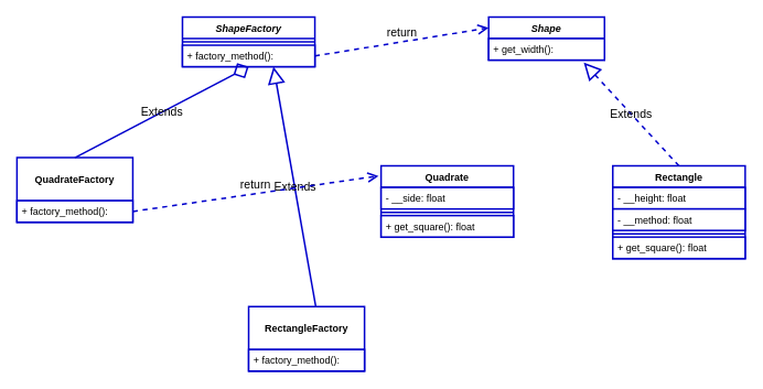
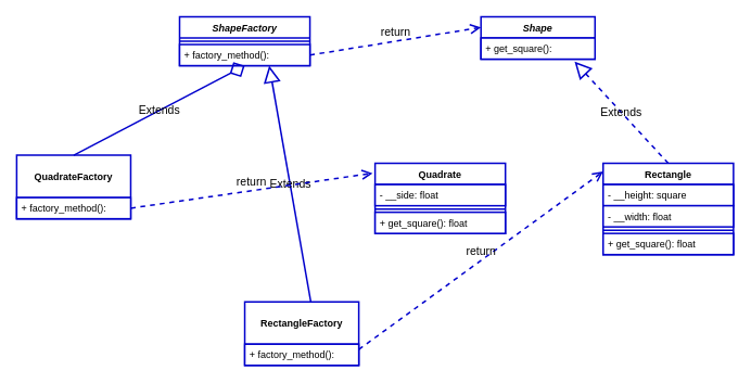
  <mxCell id="0" />
  <mxCell id="1" parent="0" />
  <mxCell id="2" value="ShapeFactory" style="swimlane;fontStyle=3;align=center;verticalAlign=top;childLayout=stackLayout;horizontal=1;startSize=26;horizontalStack=0;resizeParent=1;resizeParentMax=0;resizeLast=0;collapsible=1;marginBottom=0;fillColor=#FFFFFF;fontColor=#000000;strokeColor=#0000CC;strokeWidth=2;" parent="1" vertex="1"><mxGeometry x="220" y="20" width="160" height="60" as="geometry" /></mxCell>
  <mxCell id="3" value="" style="line;strokeWidth=2;align=left;verticalAlign=middle;spacingTop=-1;spacingLeft=3;spacingRight=3;rotatable=0;labelPosition=right;points=[];portConstraint=eastwest;fillColor=#FFFFFF;fontColor=#000000;strokeColor=#0000CC;" parent="2" vertex="1"><mxGeometry y="26" width="160" height="8" as="geometry" /></mxCell>
  <mxCell id="4" value="+ factory_method(): " style="text;align=left;verticalAlign=top;spacingLeft=4;spacingRight=4;overflow=hidden;rotatable=0;points=[[0,0.5],[1,0.5]];portConstraint=eastwest;fillColor=#FFFFFF;fontColor=#000000;strokeColor=#0000CC;strokeWidth=2;" parent="2" vertex="1"><mxGeometry y="34" width="160" height="26" as="geometry" /></mxCell>
  <mxCell id="5" value="Shape" style="swimlane;fontStyle=3;childLayout=stackLayout;horizontal=1;startSize=26;horizontalStack=0;resizeParent=1;resizeParentMax=0;resizeLast=0;collapsible=1;marginBottom=0;strokeColor=#0000CC;strokeWidth=2;fontColor=#000000;fillColor=#FFFFFF;" parent="1" vertex="1"><mxGeometry x="590" y="20" width="140" height="52" as="geometry" /></mxCell>
- <mxCell id="6" value="+ get_width(): " style="text;align=left;verticalAlign=top;spacingLeft=4;spacingRight=4;overflow=hidden;rotatable=0;points=[[0,0.5],[1,0.5]];portConstraint=eastwest;fontColor=#000000;fillColor=#FFFFFF;strokeColor=#0000CC;strokeWidth=2;" parent="5" vertex="1"><mxGeometry y="26" width="140" height="26" as="geometry" /></mxCell>
+ <mxCell id="6" value="+ get_square(): " style="text;align=left;verticalAlign=top;spacingLeft=4;spacingRight=4;overflow=hidden;rotatable=0;points=[[0,0.5],[1,0.5]];portConstraint=eastwest;fontColor=#000000;fillColor=#FFFFFF;strokeColor=#0000CC;strokeWidth=2;" parent="5" vertex="1"><mxGeometry y="26" width="140" height="26" as="geometry" /></mxCell>
  <mxCell id="7" value="return" style="html=1;verticalAlign=bottom;endArrow=open;dashed=1;endSize=9;exitX=1;exitY=0.5;exitDx=0;exitDy=0;entryX=0;entryY=0.25;entryDx=0;entryDy=0;targetPerimeterSpacing=2;strokeWidth=2;strokeColor=#0000CC;fontColor=#000000;labelBackgroundColor=none;fontSize=14;" parent="1" source="4" target="5" edge="1"><mxGeometry relative="1" as="geometry"><mxPoint x="450" y="150" as="sourcePoint" /><mxPoint x="370" y="150" as="targetPoint" /></mxGeometry></mxCell>
  <mxCell id="8" value="Rectangle" style="swimlane;fontStyle=1;align=center;verticalAlign=top;childLayout=stackLayout;horizontal=1;startSize=26;horizontalStack=0;resizeParent=1;resizeParentMax=0;resizeLast=0;collapsible=1;marginBottom=0;fillColor=#FFFFFF;fontColor=#000000;strokeColor=#0000CC;strokeWidth=2;" parent="1" vertex="1"><mxGeometry x="740" y="200" width="160" height="112" as="geometry" /></mxCell>
- <mxCell id="9" value="- __height: float" style="text;align=left;verticalAlign=top;spacingLeft=4;spacingRight=4;overflow=hidden;rotatable=0;points=[[0,0.5],[1,0.5]];portConstraint=eastwest;fontColor=#000000;fillColor=#FFFFFF;strokeWidth=2;strokeColor=#0000CC;" parent="8" vertex="1"><mxGeometry y="26" width="160" height="26" as="geometry" /></mxCell>
- <mxCell id="10" value="- __method: float" style="text;align=left;verticalAlign=top;spacingLeft=4;spacingRight=4;overflow=hidden;rotatable=0;points=[[0,0.5],[1,0.5]];portConstraint=eastwest;fontColor=#000000;fillColor=#FFFFFF;strokeColor=#0000CC;strokeWidth=2;" parent="8" vertex="1"><mxGeometry y="52" width="160" height="26" as="geometry" /></mxCell>
+ <mxCell id="9" value="- __height: square" style="text;align=left;verticalAlign=top;spacingLeft=4;spacingRight=4;overflow=hidden;rotatable=0;points=[[0,0.5],[1,0.5]];portConstraint=eastwest;fontColor=#000000;fillColor=#FFFFFF;strokeWidth=2;strokeColor=#0000CC;" parent="8" vertex="1"><mxGeometry y="26" width="160" height="26" as="geometry" /></mxCell>
+ <mxCell id="10" value="- __width: float" style="text;align=left;verticalAlign=top;spacingLeft=4;spacingRight=4;overflow=hidden;rotatable=0;points=[[0,0.5],[1,0.5]];portConstraint=eastwest;fontColor=#000000;fillColor=#FFFFFF;strokeColor=#0000CC;strokeWidth=2;" parent="8" vertex="1"><mxGeometry y="52" width="160" height="26" as="geometry" /></mxCell>
  <mxCell id="11" value="" style="line;strokeWidth=2;align=left;verticalAlign=middle;spacingTop=-1;spacingLeft=3;spacingRight=3;rotatable=0;labelPosition=right;points=[];portConstraint=eastwest;fillColor=#FFFFFF;fontColor=#000000;strokeColor=#0000CC;" parent="8" vertex="1"><mxGeometry y="78" width="160" height="8" as="geometry" /></mxCell>
  <mxCell id="12" value="+ get_square(): float" style="text;align=left;verticalAlign=top;spacingLeft=4;spacingRight=4;overflow=hidden;rotatable=0;points=[[0,0.5],[1,0.5]];portConstraint=eastwest;fillColor=#FFFFFF;fontColor=#000000;strokeColor=#0000CC;strokeWidth=2;" parent="8" vertex="1"><mxGeometry y="86" width="160" height="26" as="geometry" /></mxCell>
  <mxCell id="13" value="Quadrate" style="swimlane;fontStyle=1;align=center;verticalAlign=top;childLayout=stackLayout;horizontal=1;startSize=26;horizontalStack=0;resizeParent=1;resizeParentMax=0;resizeLast=0;collapsible=1;marginBottom=0;fillColor=#FFFFFF;fontColor=#000000;strokeColor=#0000CC;strokeWidth=2;" parent="1" vertex="1"><mxGeometry x="460" y="200" width="160" height="86" as="geometry" /></mxCell>
  <mxCell id="14" value="- __side: float" style="text;align=left;verticalAlign=top;spacingLeft=4;spacingRight=4;overflow=hidden;rotatable=0;points=[[0,0.5],[1,0.5]];portConstraint=eastwest;fontColor=#000000;fillColor=#FFFFFF;strokeColor=#0000CC;strokeWidth=2;" parent="13" vertex="1"><mxGeometry y="26" width="160" height="26" as="geometry" /></mxCell>
  <mxCell id="15" value="" style="line;strokeWidth=2;align=left;verticalAlign=middle;spacingTop=-1;spacingLeft=3;spacingRight=3;rotatable=0;labelPosition=right;points=[];portConstraint=eastwest;fillColor=#FFFFFF;fontColor=#000000;strokeColor=#0000CC;" parent="13" vertex="1"><mxGeometry y="52" width="160" height="8" as="geometry" /></mxCell>
  <mxCell id="16" value="+ get_square(): float" style="text;align=left;verticalAlign=top;spacingLeft=4;spacingRight=4;overflow=hidden;rotatable=0;points=[[0,0.5],[1,0.5]];portConstraint=eastwest;fillColor=#FFFFFF;fontColor=#000000;strokeColor=#0000CC;strokeWidth=2;" parent="13" vertex="1"><mxGeometry y="60" width="160" height="26" as="geometry" /></mxCell>
  <mxCell id="17" value="Extends" style="endArrow=block;endSize=16;endFill=0;html=1;labelBackgroundColor=none;strokeColor=#0000CC;strokeWidth=2;fontColor=#000000;exitX=0.5;exitY=0;exitDx=0;exitDy=0;entryX=0.821;entryY=1.115;entryDx=0;entryDy=0;entryPerimeter=0;fontSize=14;dashed=1;" parent="1" source="8" target="6" edge="1"><mxGeometry width="160" relative="1" as="geometry"><mxPoint x="558.96" y="208.022" as="sourcePoint" /><mxPoint x="700" y="150" as="targetPoint" /></mxGeometry></mxCell>
  <mxCell id="18" value="QuadrateFactory" style="swimlane;fontStyle=1;childLayout=stackLayout;horizontal=1;startSize=52;horizontalStack=0;resizeParent=1;resizeParentMax=0;resizeLast=0;collapsible=1;marginBottom=0;strokeColor=#0000CC;strokeWidth=2;fontColor=#000000;fillColor=#FFFFFF;" parent="1" vertex="1"><mxGeometry x="20" y="190" width="140" height="78" as="geometry" /></mxCell>
  <mxCell id="19" value="+ factory_method(): " style="text;align=left;verticalAlign=top;spacingLeft=4;spacingRight=4;overflow=hidden;rotatable=0;points=[[0,0.5],[1,0.5]];portConstraint=eastwest;fontColor=#000000;fillColor=#FFFFFF;strokeColor=#0000CC;strokeWidth=2;" parent="18" vertex="1"><mxGeometry y="52" width="140" height="26" as="geometry" /></mxCell>
  <mxCell id="20" value="Extends" style="endArrow=diamond;endSize=16;endFill=0;html=1;labelBackgroundColor=none;strokeColor=#0000CC;strokeWidth=2;fontColor=#000000;entryX=0.5;entryY=1;entryDx=0;entryDy=0;exitX=0.5;exitY=0;exitDx=0;exitDy=0;fontSize=14;" parent="1" source="18" target="2" edge="1"><mxGeometry width="160" relative="1" as="geometry"><mxPoint x="220" y="224.022" as="sourcePoint" /><mxPoint x="337.06" y="100.002" as="targetPoint" /></mxGeometry></mxCell>
  <mxCell id="21" value="Extends" style="endArrow=block;endSize=16;endFill=0;html=1;labelBackgroundColor=none;strokeColor=#0000CC;strokeWidth=2;fontColor=#000000;exitX=0.579;exitY=0;exitDx=0;exitDy=0;exitPerimeter=0;fontSize=14;" parent="1" source="24" edge="1"><mxGeometry width="160" relative="1" as="geometry"><mxPoint x="568.96" y="218.022" as="sourcePoint" /><mxPoint x="330" y="80" as="targetPoint" /></mxGeometry></mxCell>
  <mxCell id="22" value="return" style="html=1;verticalAlign=bottom;endArrow=open;dashed=1;endSize=9;exitX=1;exitY=0.5;exitDx=0;exitDy=0;entryX=-0.019;entryY=0.14;entryDx=0;entryDy=0;targetPerimeterSpacing=2;strokeWidth=2;strokeColor=#0000CC;fontColor=#000000;labelBackgroundColor=none;entryPerimeter=0;fontSize=14;" parent="1" source="19" target="13" edge="1"><mxGeometry relative="1" as="geometry"><mxPoint x="190" y="286" as="sourcePoint" /><mxPoint x="400" y="252" as="targetPoint" /></mxGeometry></mxCell>
+ <mxCell id="23" value="return" style="html=1;verticalAlign=bottom;endArrow=open;dashed=1;endSize=9;exitX=1;exitY=0.75;exitDx=0;exitDy=0;entryX=0;entryY=0.089;entryDx=0;entryDy=0;targetPerimeterSpacing=2;strokeWidth=2;strokeColor=#0000CC;fontColor=#000000;labelBackgroundColor=none;entryPerimeter=0;fontSize=14;" parent="1" source="24" target="8" edge="1"><mxGeometry relative="1" as="geometry"><mxPoint x="400" y="87" as="sourcePoint" /><mxPoint x="610" y="53" as="targetPoint" /></mxGeometry></mxCell>
  <mxCell id="24" value="RectangleFactory" style="swimlane;fontStyle=1;childLayout=stackLayout;horizontal=1;startSize=52;horizontalStack=0;resizeParent=1;resizeParentMax=0;resizeLast=0;collapsible=1;marginBottom=0;strokeColor=#0000CC;strokeWidth=2;fontColor=#000000;fillColor=#FFFFFF;" parent="1" vertex="1"><mxGeometry x="300" y="370" width="140" height="78" as="geometry" /></mxCell>
  <mxCell id="25" value="+ factory_method(): " style="text;align=left;verticalAlign=top;spacingLeft=4;spacingRight=4;overflow=hidden;rotatable=0;points=[[0,0.5],[1,0.5]];portConstraint=eastwest;fontColor=#000000;fillColor=#FFFFFF;strokeColor=#0000CC;strokeWidth=2;" parent="24" vertex="1"><mxGeometry y="52" width="140" height="26" as="geometry" /></mxCell>
